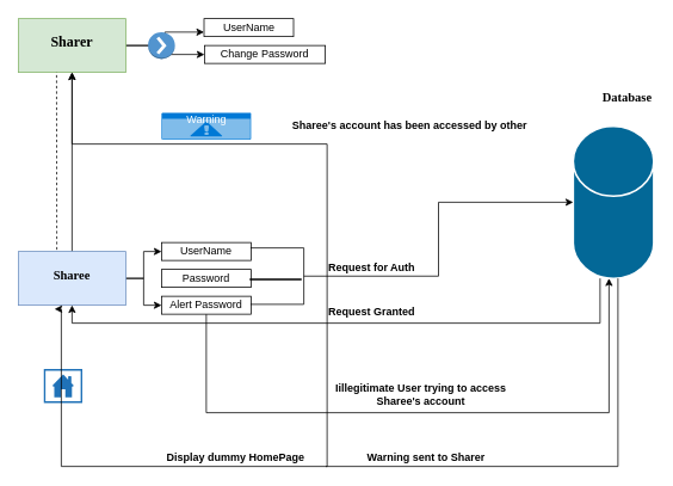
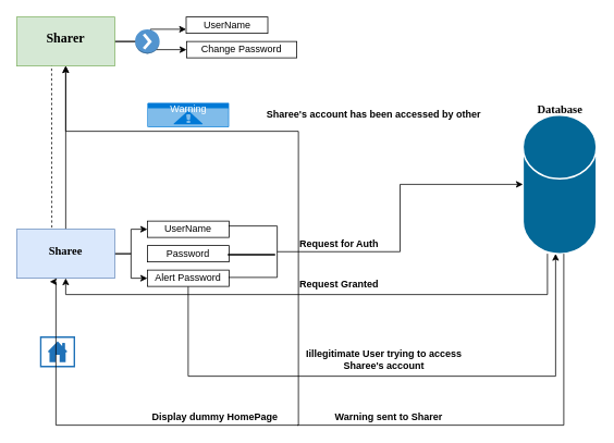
  <mxCell id="0" />
  <mxCell id="1" parent="0" />
  <mxCell id="2" value="" style="edgeStyle=orthogonalEdgeStyle;rounded=0;orthogonalLoop=1;jettySize=auto;html=1;entryX=0;entryY=0.75;entryDx=0;entryDy=0;" edge="1" parent="1" source="4" target="9"><mxGeometry relative="1" as="geometry" /></mxCell>
  <mxCell id="3" value="" style="edgeStyle=orthogonalEdgeStyle;rounded=0;orthogonalLoop=1;jettySize=auto;html=1;" edge="1" parent="1" source="4" target="10"><mxGeometry relative="1" as="geometry" /></mxCell>
  <mxCell id="4" value="&lt;h1&gt;&lt;b&gt;&lt;font face=&quot;Times New Roman&quot; style=&quot;font-size: 16px&quot;&gt;Sharer&lt;/font&gt;&lt;/b&gt;&lt;/h1&gt;&lt;br&gt;" style="rounded=0;whiteSpace=wrap;html=1;fillColor=#d5e8d4;strokeColor=#82b366;" vertex="1" parent="1"><mxGeometry x="20" y="20" width="120" height="60" as="geometry" /></mxCell>
  <mxCell id="5" value="" style="edgeStyle=orthogonalEdgeStyle;rounded=0;orthogonalLoop=1;jettySize=auto;html=1;" edge="1" parent="1" source="8" target="4"><mxGeometry relative="1" as="geometry" /></mxCell>
  <mxCell id="6" style="edgeStyle=orthogonalEdgeStyle;rounded=0;orthogonalLoop=1;jettySize=auto;html=1;entryX=0;entryY=0.5;entryDx=0;entryDy=0;" edge="1" parent="1" source="8" target="11"><mxGeometry relative="1" as="geometry" /></mxCell>
  <mxCell id="7" style="edgeStyle=orthogonalEdgeStyle;rounded=0;orthogonalLoop=1;jettySize=auto;html=1;entryX=0;entryY=0.5;entryDx=0;entryDy=0;" edge="1" parent="1" source="8" target="14"><mxGeometry relative="1" as="geometry" /></mxCell>
  <mxCell id="8" value="&lt;h1&gt;&lt;b style=&quot;font-size: 14px&quot;&gt;&lt;font face=&quot;Times New Roman&quot;&gt;Sharee&lt;/font&gt;&lt;/b&gt;&lt;/h1&gt;&lt;br&gt;" style="rounded=0;whiteSpace=wrap;html=1;fillColor=#dae8fc;strokeColor=#6c8ebf;" vertex="1" parent="1"><mxGeometry x="20" y="280" width="120" height="60" as="geometry" /></mxCell>
  <mxCell id="9" value="UserName" style="rounded=0;whiteSpace=wrap;html=1;" vertex="1" parent="1"><mxGeometry x="227.5" y="20" width="100" height="20" as="geometry" /></mxCell>
  <mxCell id="10" value="Change Password" style="rounded=0;whiteSpace=wrap;html=1;" vertex="1" parent="1"><mxGeometry x="228" y="50" width="135" height="20" as="geometry" /></mxCell>
  <mxCell id="11" value="UserName" style="rounded=0;whiteSpace=wrap;html=1;" vertex="1" parent="1"><mxGeometry x="180" y="270" width="100" height="20" as="geometry" /></mxCell>
  <mxCell id="12" value="Password" style="rounded=0;whiteSpace=wrap;html=1;" vertex="1" parent="1"><mxGeometry x="180" y="300" width="100" height="20" as="geometry" /></mxCell>
  <mxCell id="13" style="edgeStyle=orthogonalEdgeStyle;rounded=0;orthogonalLoop=1;jettySize=auto;html=1;" edge="1" parent="1" source="14" target="16"><mxGeometry relative="1" as="geometry"><mxPoint x="630" y="260" as="targetPoint" /><Array as="points"><mxPoint x="230" y="460" /><mxPoint x="680" y="460" /></Array></mxGeometry></mxCell>
  <mxCell id="14" value="Alert Password" style="rounded=0;whiteSpace=wrap;html=1;" vertex="1" parent="1"><mxGeometry x="180" y="330" width="100" height="20" as="geometry" /></mxCell>
  <mxCell id="15" style="edgeStyle=orthogonalEdgeStyle;rounded=0;orthogonalLoop=1;jettySize=auto;html=1;entryX=0.5;entryY=1;entryDx=0;entryDy=0;" edge="1" parent="1" target="4"><mxGeometry relative="1" as="geometry"><mxPoint x="365" y="520" as="sourcePoint" /><Array as="points"><mxPoint x="364" y="520" /><mxPoint x="365" y="520" /><mxPoint x="365" y="160" /><mxPoint x="80" y="160" /></Array></mxGeometry></mxCell>
  <mxCell id="16" value="" style="shape=mxgraph.cisco.storage.relational_database;html=1;pointerEvents=1;dashed=0;fillColor=#036897;strokeColor=#ffffff;strokeWidth=2;verticalLabelPosition=bottom;verticalAlign=top;align=center;outlineConnect=0;" vertex="1" parent="1"><mxGeometry x="640" y="140" width="90" height="170" as="geometry" /></mxCell>
  <mxCell id="17" value="&lt;b&gt;Display dummy HomePage&amp;nbsp; &amp;nbsp; &amp;nbsp; &amp;nbsp; &amp;nbsp; &amp;nbsp; &amp;nbsp; &amp;nbsp; &amp;nbsp; &amp;nbsp; &amp;nbsp;Warning sent to Sharer&amp;nbsp;&lt;/b&gt;" style="text;html=1;strokeColor=none;fillColor=none;align=center;verticalAlign=middle;whiteSpace=wrap;rounded=0;" vertex="1" parent="1"><mxGeometry x="177.5" y="500" width="375" height="20" as="geometry" /></mxCell>
  <mxCell id="18" value="Warning" style="html=1;strokeColor=none;fillColor=#0079D6;labelPosition=center;verticalLabelPosition=middle;verticalAlign=top;align=center;fontSize=12;outlineConnect=0;spacingTop=-6;fontColor=#FFFFFF;shape=mxgraph.sitemap.warning;" vertex="1" parent="1"><mxGeometry x="180" y="125" width="100" height="30" as="geometry" /></mxCell>
  <mxCell id="19" value="" style="shape=partialRectangle;whiteSpace=wrap;html=1;bottom=1;right=1;left=1;top=0;fillColor=none;routingCenterX=-0.5;rotation=-90;" vertex="1" parent="1"><mxGeometry x="278" y="278" width="63" height="59" as="geometry" /></mxCell>
  <mxCell id="20" value="" style="line;strokeWidth=2;direction=south;html=1;rotation=-90;" vertex="1" parent="1"><mxGeometry x="302.5" y="282" width="10" height="58" as="geometry" /></mxCell>
  <mxCell id="21" style="edgeStyle=orthogonalEdgeStyle;rounded=0;orthogonalLoop=1;jettySize=auto;html=1;exitX=0.5;exitY=1;exitDx=0;exitDy=0;" edge="1" parent="1" source="19" target="16"><mxGeometry relative="1" as="geometry"><mxPoint x="341" y="261.043" as="sourcePoint" /><mxPoint x="655" y="360.5" as="targetPoint" /></mxGeometry></mxCell>
  <mxCell id="22" value="&lt;b&gt;Request for Auth&lt;/b&gt;" style="text;html=1;strokeColor=none;fillColor=none;align=center;verticalAlign=middle;whiteSpace=wrap;rounded=0;" vertex="1" parent="1"><mxGeometry x="360" y="287.5" width="110" height="20" as="geometry" /></mxCell>
  <mxCell id="23" style="edgeStyle=orthogonalEdgeStyle;rounded=0;orthogonalLoop=1;jettySize=auto;html=1;entryX=1;entryY=0.5;entryDx=0;entryDy=0;" edge="1" parent="1" source="16"><mxGeometry relative="1" as="geometry"><mxPoint x="80" y="340" as="targetPoint" /><mxPoint x="630" y="250" as="sourcePoint" /><Array as="points"><mxPoint x="670" y="360" /><mxPoint x="80" y="360" /></Array></mxGeometry></mxCell>
  <mxCell id="24" value="&lt;b&gt;Request Granted&lt;/b&gt;" style="text;html=1;strokeColor=none;fillColor=none;align=center;verticalAlign=middle;whiteSpace=wrap;rounded=0;" vertex="1" parent="1"><mxGeometry x="365" y="337" width="100" height="20" as="geometry" /></mxCell>
  <mxCell id="25" value="&lt;b&gt;&lt;span&gt;Iillegitimate&lt;/span&gt;&amp;nbsp;User trying to access Sharee's account&lt;/b&gt;" style="text;html=1;strokeColor=none;fillColor=none;align=center;verticalAlign=middle;whiteSpace=wrap;rounded=0;" vertex="1" parent="1"><mxGeometry x="355" y="430" width="230" height="20" as="geometry" /></mxCell>
  <mxCell id="26" value="" style="pointerEvents=1;shadow=0;dashed=0;html=1;strokeColor=none;labelPosition=center;verticalLabelPosition=bottom;verticalAlign=top;outlineConnect=0;align=center;shape=mxgraph.office.concepts.home_page;fillColor=#2072B8;" vertex="1" parent="1"><mxGeometry x="48.5" y="411" width="43" height="38" as="geometry" /></mxCell>
  <mxCell id="27" style="edgeStyle=orthogonalEdgeStyle;rounded=0;orthogonalLoop=1;jettySize=auto;html=1;entryX=0.337;entryY=1.071;entryDx=0;entryDy=0;entryPerimeter=0;" edge="1" parent="1" source="16" target="8"><mxGeometry relative="1" as="geometry"><mxPoint x="68" y="345" as="targetPoint" /><mxPoint x="690" y="310" as="sourcePoint" /><Array as="points"><mxPoint x="690" y="520" /><mxPoint x="68" y="520" /><mxPoint x="68" y="344" /></Array></mxGeometry></mxCell>
  <mxCell id="28" value="&lt;b&gt;Sharee's account has been accessed by other&lt;/b&gt;" style="text;html=1;strokeColor=none;fillColor=none;align=center;verticalAlign=middle;whiteSpace=wrap;rounded=0;" vertex="1" parent="1"><mxGeometry x="309.5" y="125" width="295" height="30" as="geometry" /></mxCell>
  <mxCell id="29" value="" style="outlineConnect=0;dashed=0;verticalLabelPosition=bottom;verticalAlign=top;align=center;html=1;shape=mxgraph.aws3.action;fillColor=#5294CF;gradientColor=none;" vertex="1" parent="1"><mxGeometry x="165" y="35" width="30" height="30" as="geometry" /></mxCell>
- <mxCell id="30" value="&lt;h1&gt;&lt;b&gt;&lt;font style=&quot;font-size: 14px&quot; face=&quot;Times New Roman&quot;&gt;Database&lt;/font&gt;&lt;/b&gt;&lt;/h1&gt;" style="text;html=1;strokeColor=none;fillColor=none;align=center;verticalAlign=middle;whiteSpace=wrap;rounded=0;direction=south;" vertex="1" parent="1"><mxGeometry x="662.5" y="95" width="75" height="20" as="geometry" /></mxCell>
+ <mxCell id="30" value="&lt;h1&gt;&lt;b&gt;&lt;font style=&quot;font-size: 14px&quot; face=&quot;Times New Roman&quot;&gt;Database&lt;/font&gt;&lt;/b&gt;&lt;/h1&gt;" style="text;html=1;strokeColor=none;fillColor=none;align=center;verticalAlign=middle;whiteSpace=wrap;rounded=0;direction=south;" vertex="1" parent="1"><mxGeometry x="647.5" y="120" width="75" height="20" as="geometry" /></mxCell>
  <mxCell id="31" value="" style="endArrow=none;dashed=1;html=1;entryX=0.356;entryY=0.996;entryDx=0;entryDy=0;entryPerimeter=0;" edge="1" parent="1" target="4"><mxGeometry width="50" height="50" relative="1" as="geometry"><mxPoint x="63" y="278" as="sourcePoint" /><mxPoint x="73.5" y="180" as="targetPoint" /></mxGeometry></mxCell>
